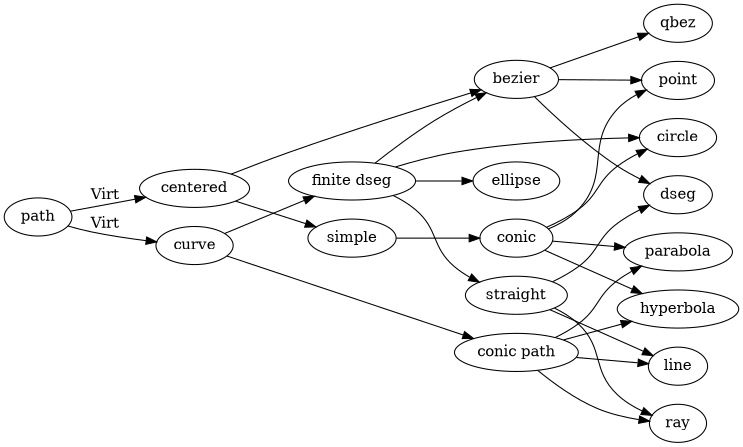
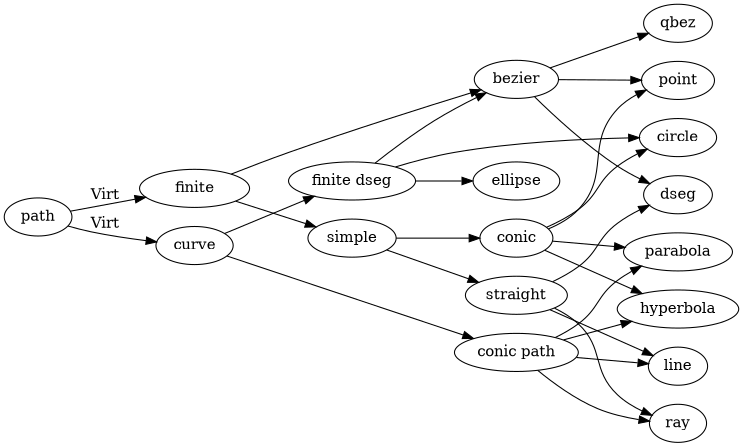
  digraph {
    rankdir=LR
    n1 [label="finite dseg"]
    bezier
    circle
    ellipse
    curve
    n6 [label="conic path"]
    ray
    line
    parabola
    hyperbola
    point
    dseg
    qbez
    n14 [label=path]
-   centered
+   centered [label=finite]
    simple
    conic
    straight
    n1 -> bezier
    n1 -> circle
    n1 -> ellipse
    bezier -> point
    bezier -> dseg
    bezier -> qbez
    curve -> n1
    curve -> n6
    n6 -> ray
    n6 -> line
    n6 -> parabola
    n6 -> hyperbola
    n14 -> curve [label=Virt]
    n14 -> centered [label=Virt]
    centered -> bezier
    centered -> simple
    simple -> conic
-   n1 -> straight
+   simple -> straight
    conic -> circle
    conic -> parabola
    conic -> hyperbola
    conic -> point
    straight -> ray
    straight -> line
    straight -> dseg
  }
